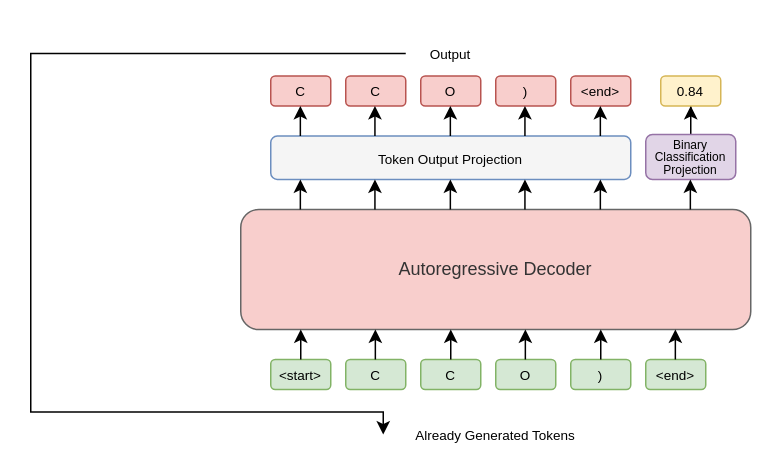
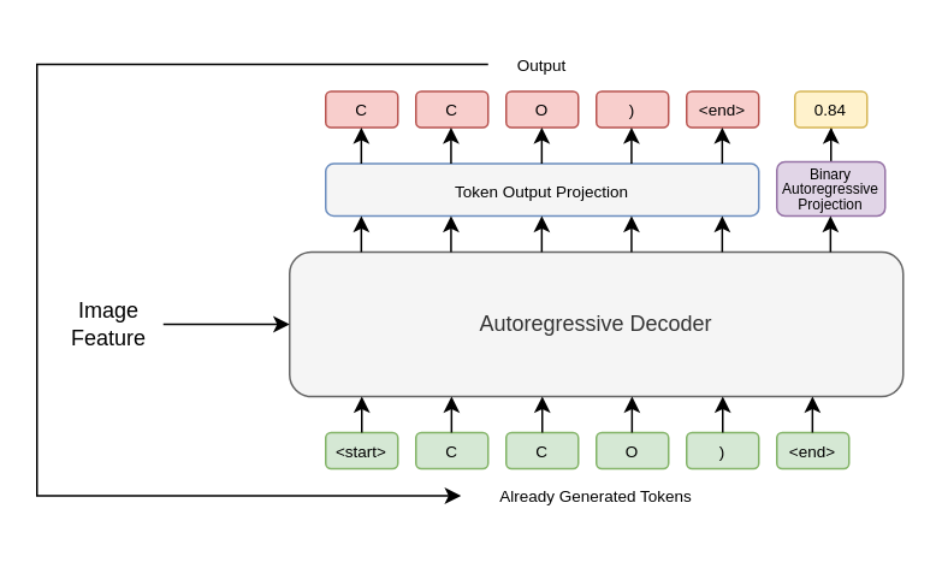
  <mxCell id="0" />
  <mxCell id="1" parent="0" />
- <mxCell id="2" value="Autoregressive Decoder" style="rounded=1;whiteSpace=wrap;html=1;fillColor=#f8cecc;fontColor=#333333;strokeColor=#666666;" vertex="1" parent="1"><mxGeometry x="160" y="139" width="340" height="80" as="geometry" /></mxCell>
- <mxCell id="5" value="&lt;font style=&quot;font-size: 9px;&quot;&gt;Already Generated Tokens&lt;/font&gt;" style="text;html=1;align=center;verticalAlign=middle;whiteSpace=wrap;rounded=0;" vertex="1" parent="1"><mxGeometry x="255" y="274" width="150" height="30" as="geometry" /></mxCell>
+ <mxCell id="2" value="Autoregressive Decoder" style="rounded=1;whiteSpace=wrap;html=1;fillColor=#f5f5f5;fontColor=#333333;strokeColor=#666666;" vertex="1" parent="1"><mxGeometry x="160" y="139" width="340" height="80" as="geometry" /></mxCell>
+ <mxCell id="3" style="edgeStyle=orthogonalEdgeStyle;rounded=0;orthogonalLoop=1;jettySize=auto;html=1;entryX=0;entryY=0.5;entryDx=0;entryDy=0;" edge="1" parent="1" source="4" target="2"><mxGeometry relative="1" as="geometry" /></mxCell>
+ <mxCell id="4" value="Image Feature" style="text;html=1;align=center;verticalAlign=middle;whiteSpace=wrap;rounded=0;" vertex="1" parent="1"><mxGeometry x="30" y="164" width="60" height="30" as="geometry" /></mxCell>
+ <mxCell id="5" value="&lt;font style=&quot;font-size: 9px;&quot;&gt;Already Generated Tokens&lt;/font&gt;" style="text;html=1;align=center;verticalAlign=middle;whiteSpace=wrap;rounded=0;" vertex="1" parent="1"><mxGeometry x="255" y="259" width="150" height="30" as="geometry" /></mxCell>
  <mxCell id="6" value="&lt;font style=&quot;font-size: 9px;&quot;&gt;C&lt;/font&gt;" style="rounded=1;whiteSpace=wrap;html=1;fillColor=#d5e8d4;strokeColor=#82b366;" vertex="1" parent="1"><mxGeometry x="230" y="239" width="40" height="20" as="geometry" /></mxCell>
  <mxCell id="7" value="&lt;font style=&quot;font-size: 9px;&quot;&gt;&amp;lt;start&amp;gt;&lt;/font&gt;" style="rounded=1;whiteSpace=wrap;html=1;fillColor=#d5e8d4;strokeColor=#82b366;" vertex="1" parent="1"><mxGeometry x="180" y="239" width="40" height="20" as="geometry" /></mxCell>
  <mxCell id="8" value="&lt;font style=&quot;font-size: 9px;&quot;&gt;C&lt;/font&gt;" style="rounded=1;whiteSpace=wrap;html=1;fillColor=#d5e8d4;strokeColor=#82b366;" vertex="1" parent="1"><mxGeometry x="280" y="239" width="40" height="20" as="geometry" /></mxCell>
  <mxCell id="9" value="&lt;font style=&quot;font-size: 9px;&quot;&gt;O&lt;/font&gt;" style="rounded=1;whiteSpace=wrap;html=1;fillColor=#d5e8d4;strokeColor=#82b366;" vertex="1" parent="1"><mxGeometry x="330" y="239" width="40" height="20" as="geometry" /></mxCell>
  <mxCell id="10" value="&lt;font style=&quot;font-size: 9px;&quot;&gt;)&lt;/font&gt;" style="rounded=1;whiteSpace=wrap;html=1;fillColor=#d5e8d4;strokeColor=#82b366;" vertex="1" parent="1"><mxGeometry x="380" y="239" width="40" height="20" as="geometry" /></mxCell>
  <mxCell id="11" value="&lt;font style=&quot;font-size: 9px;&quot;&gt;&amp;lt;end&amp;gt;&lt;/font&gt;" style="rounded=1;whiteSpace=wrap;html=1;fillColor=#d5e8d4;strokeColor=#82b366;" vertex="1" parent="1"><mxGeometry x="430" y="239" width="40" height="20" as="geometry" /></mxCell>
  <mxCell id="12" value="&lt;font style=&quot;font-size: 9px;&quot;&gt;C&lt;/font&gt;" style="rounded=1;whiteSpace=wrap;html=1;fillColor=#f8cecc;strokeColor=#b85450;" vertex="1" parent="1"><mxGeometry x="180" y="50" width="40" height="20" as="geometry" /></mxCell>
  <mxCell id="13" value="&lt;font style=&quot;font-size: 9px;&quot;&gt;C&lt;/font&gt;" style="rounded=1;whiteSpace=wrap;html=1;fillColor=#f8cecc;strokeColor=#b85450;" vertex="1" parent="1"><mxGeometry x="230" y="50" width="40" height="20" as="geometry" /></mxCell>
  <mxCell id="14" value="&lt;font style=&quot;font-size: 9px;&quot;&gt;O&lt;/font&gt;" style="rounded=1;whiteSpace=wrap;html=1;fillColor=#f8cecc;strokeColor=#b85450;" vertex="1" parent="1"><mxGeometry x="280" y="50" width="40" height="20" as="geometry" /></mxCell>
  <mxCell id="15" value="&lt;font style=&quot;font-size: 9px;&quot;&gt;)&lt;/font&gt;" style="rounded=1;whiteSpace=wrap;html=1;fillColor=#f8cecc;strokeColor=#b85450;" vertex="1" parent="1"><mxGeometry x="330" y="50" width="40" height="20" as="geometry" /></mxCell>
  <mxCell id="16" value="&lt;font style=&quot;font-size: 9px;&quot;&gt;&amp;lt;end&amp;gt;&lt;/font&gt;" style="rounded=1;whiteSpace=wrap;html=1;fillColor=#f8cecc;strokeColor=#b85450;" vertex="1" parent="1"><mxGeometry x="380" y="50" width="40" height="20" as="geometry" /></mxCell>
  <mxCell id="17" value="&lt;font style=&quot;font-size: 9px;&quot;&gt;Token Output Projection&lt;/font&gt;" style="rounded=1;whiteSpace=wrap;html=1;fillColor=#f5f5f5;strokeColor=#6c8ebf;" vertex="1" parent="1"><mxGeometry x="180" y="90" width="240" height="29" as="geometry" /></mxCell>
  <mxCell id="18" value="" style="endArrow=classic;html=1;rounded=0;exitX=0.5;exitY=0;exitDx=0;exitDy=0;" edge="1" parent="1" source="7"><mxGeometry width="50" height="50" relative="1" as="geometry"><mxPoint x="200" y="229" as="sourcePoint" /><mxPoint x="200" y="219" as="targetPoint" /></mxGeometry></mxCell>
  <mxCell id="19" value="" style="endArrow=classic;html=1;rounded=0;exitX=0.5;exitY=0;exitDx=0;exitDy=0;" edge="1" parent="1"><mxGeometry width="50" height="50" relative="1" as="geometry"><mxPoint x="249.73" y="239" as="sourcePoint" /><mxPoint x="249.73" y="219" as="targetPoint" /></mxGeometry></mxCell>
  <mxCell id="20" value="" style="endArrow=classic;html=1;rounded=0;exitX=0.5;exitY=0;exitDx=0;exitDy=0;" edge="1" parent="1"><mxGeometry width="50" height="50" relative="1" as="geometry"><mxPoint x="300" y="239" as="sourcePoint" /><mxPoint x="300" y="219" as="targetPoint" /></mxGeometry></mxCell>
  <mxCell id="21" value="" style="endArrow=classic;html=1;rounded=0;exitX=0.5;exitY=0;exitDx=0;exitDy=0;" edge="1" parent="1"><mxGeometry width="50" height="50" relative="1" as="geometry"><mxPoint x="349.73" y="239" as="sourcePoint" /><mxPoint x="349.73" y="219" as="targetPoint" /></mxGeometry></mxCell>
  <mxCell id="22" value="" style="endArrow=classic;html=1;rounded=0;exitX=0.5;exitY=0;exitDx=0;exitDy=0;" edge="1" parent="1"><mxGeometry width="50" height="50" relative="1" as="geometry"><mxPoint x="400" y="239" as="sourcePoint" /><mxPoint x="400" y="219" as="targetPoint" /></mxGeometry></mxCell>
  <mxCell id="23" value="" style="endArrow=classic;html=1;rounded=0;exitX=0.5;exitY=0;exitDx=0;exitDy=0;" edge="1" parent="1"><mxGeometry width="50" height="50" relative="1" as="geometry"><mxPoint x="449.73" y="239" as="sourcePoint" /><mxPoint x="449.73" y="219" as="targetPoint" /></mxGeometry></mxCell>
  <mxCell id="24" value="" style="endArrow=classic;html=1;rounded=0;exitX=0.5;exitY=0;exitDx=0;exitDy=0;" edge="1" parent="1"><mxGeometry width="50" height="50" relative="1" as="geometry"><mxPoint x="199.73" y="139" as="sourcePoint" /><mxPoint x="199.73" y="119" as="targetPoint" /></mxGeometry></mxCell>
  <mxCell id="25" value="" style="endArrow=classic;html=1;rounded=0;exitX=0.5;exitY=0;exitDx=0;exitDy=0;" edge="1" parent="1"><mxGeometry width="50" height="50" relative="1" as="geometry"><mxPoint x="249.46" y="139" as="sourcePoint" /><mxPoint x="249.46" y="119" as="targetPoint" /></mxGeometry></mxCell>
  <mxCell id="26" value="" style="endArrow=classic;html=1;rounded=0;exitX=0.5;exitY=0;exitDx=0;exitDy=0;" edge="1" parent="1"><mxGeometry width="50" height="50" relative="1" as="geometry"><mxPoint x="299.73" y="139" as="sourcePoint" /><mxPoint x="299.73" y="119" as="targetPoint" /></mxGeometry></mxCell>
  <mxCell id="27" value="" style="endArrow=classic;html=1;rounded=0;exitX=0.5;exitY=0;exitDx=0;exitDy=0;" edge="1" parent="1"><mxGeometry width="50" height="50" relative="1" as="geometry"><mxPoint x="349.46" y="139" as="sourcePoint" /><mxPoint x="349.46" y="119" as="targetPoint" /></mxGeometry></mxCell>
  <mxCell id="28" value="" style="endArrow=classic;html=1;rounded=0;exitX=0.5;exitY=0;exitDx=0;exitDy=0;" edge="1" parent="1"><mxGeometry width="50" height="50" relative="1" as="geometry"><mxPoint x="399.73" y="139" as="sourcePoint" /><mxPoint x="399.73" y="119" as="targetPoint" /></mxGeometry></mxCell>
  <mxCell id="29" value="" style="endArrow=classic;html=1;rounded=0;exitX=0.5;exitY=0;exitDx=0;exitDy=0;" edge="1" parent="1"><mxGeometry width="50" height="50" relative="1" as="geometry"><mxPoint x="199.73" y="90" as="sourcePoint" /><mxPoint x="199.73" y="70" as="targetPoint" /></mxGeometry></mxCell>
  <mxCell id="30" value="" style="endArrow=classic;html=1;rounded=0;exitX=0.5;exitY=0;exitDx=0;exitDy=0;" edge="1" parent="1"><mxGeometry width="50" height="50" relative="1" as="geometry"><mxPoint x="249.46" y="90" as="sourcePoint" /><mxPoint x="249.46" y="70" as="targetPoint" /></mxGeometry></mxCell>
  <mxCell id="31" value="" style="endArrow=classic;html=1;rounded=0;exitX=0.5;exitY=0;exitDx=0;exitDy=0;" edge="1" parent="1"><mxGeometry width="50" height="50" relative="1" as="geometry"><mxPoint x="299.73" y="90" as="sourcePoint" /><mxPoint x="299.73" y="70" as="targetPoint" /></mxGeometry></mxCell>
  <mxCell id="32" value="" style="endArrow=classic;html=1;rounded=0;exitX=0.5;exitY=0;exitDx=0;exitDy=0;" edge="1" parent="1"><mxGeometry width="50" height="50" relative="1" as="geometry"><mxPoint x="349.46" y="90" as="sourcePoint" /><mxPoint x="349.46" y="70" as="targetPoint" /></mxGeometry></mxCell>
  <mxCell id="33" value="" style="endArrow=classic;html=1;rounded=0;exitX=0.5;exitY=0;exitDx=0;exitDy=0;" edge="1" parent="1"><mxGeometry width="50" height="50" relative="1" as="geometry"><mxPoint x="399.73" y="90" as="sourcePoint" /><mxPoint x="399.73" y="70" as="targetPoint" /></mxGeometry></mxCell>
  <mxCell id="34" style="edgeStyle=orthogonalEdgeStyle;rounded=0;orthogonalLoop=1;jettySize=auto;html=1;entryX=0;entryY=0.5;entryDx=0;entryDy=0;exitX=0;exitY=0.5;exitDx=0;exitDy=0;" edge="1" parent="1" source="35" target="5"><mxGeometry relative="1" as="geometry"><Array as="points"><mxPoint x="20" y="35" /><mxPoint x="20" y="274" /></Array></mxGeometry></mxCell>
  <mxCell id="35" value="&lt;font style=&quot;font-size: 9px;&quot;&gt;Output&lt;/font&gt;" style="text;html=1;align=center;verticalAlign=middle;whiteSpace=wrap;rounded=0;" vertex="1" parent="1"><mxGeometry x="270" y="20" width="60" height="30" as="geometry" /></mxCell>
  <mxCell id="36" style="edgeStyle=orthogonalEdgeStyle;rounded=0;orthogonalLoop=1;jettySize=auto;html=1;entryX=0.5;entryY=1;entryDx=0;entryDy=0;" edge="1" parent="1" source="37" target="39"><mxGeometry relative="1" as="geometry" /></mxCell>
- <mxCell id="37" value="&lt;p style=&quot;line-height: 60%;&quot;&gt;&lt;font style=&quot;font-size: 8px;&quot;&gt;Binary Classification Projection&lt;/font&gt;&lt;/p&gt;" style="rounded=1;whiteSpace=wrap;html=1;horizontal=1;verticalAlign=middle;spacing=0;spacingTop=0;fillColor=#e1d5e7;strokeColor=#9673a6;" vertex="1" parent="1"><mxGeometry x="430" y="89" width="60" height="30" as="geometry" /></mxCell>
+ <mxCell id="37" value="&lt;p style=&quot;line-height: 60%;&quot;&gt;&lt;font style=&quot;font-size: 8px;&quot;&gt;Binary Autoregressive Projection&lt;/font&gt;&lt;/p&gt;" style="rounded=1;whiteSpace=wrap;html=1;horizontal=1;verticalAlign=middle;spacing=0;spacingTop=0;fillColor=#e1d5e7;strokeColor=#9673a6;" vertex="1" parent="1"><mxGeometry x="430" y="89" width="60" height="30" as="geometry" /></mxCell>
  <mxCell id="38" value="" style="endArrow=classic;html=1;rounded=0;exitX=0.5;exitY=0;exitDx=0;exitDy=0;" edge="1" parent="1"><mxGeometry width="50" height="50" relative="1" as="geometry"><mxPoint x="459.73" y="139" as="sourcePoint" /><mxPoint x="459.73" y="119" as="targetPoint" /></mxGeometry></mxCell>
  <mxCell id="39" value="&lt;font style=&quot;font-size: 9px;&quot;&gt;0.84&lt;/font&gt;" style="rounded=1;whiteSpace=wrap;html=1;fillColor=#fff2cc;strokeColor=#d6b656;" vertex="1" parent="1"><mxGeometry x="440" y="50" width="40" height="20" as="geometry" /></mxCell>
